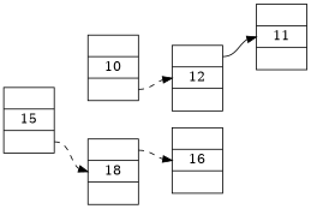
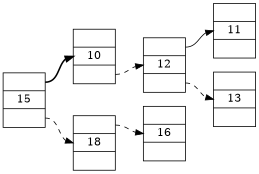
  digraph {
    rankdir=LR
    node [shape=record]
    edge [headport=D style=dashed tailport=L]
    n1 [label="<L> |<D> 15|<R> "]
    n2 [label="<L> |<D> 10|<R> "]
    n3 [label="<L> |<D> 18|<R> "]
    n4 [label="<L> |<D> 12|<R> "]
    n5 [label="<L> |<D> 16|<R> "]
    n6 [label="<L> |<D> 11|<R> "]
+   n7 [label="<L> |<D> 13|<R> "]
+   n1 -> n2 [style=bold]
    n1 -> n3 [tailport=R]
    n2 -> n4 [tailport=R]
    n3 -> n5
    n4 -> n6 [style=solid]
+   n4 -> n7 [tailport=R]
  }
